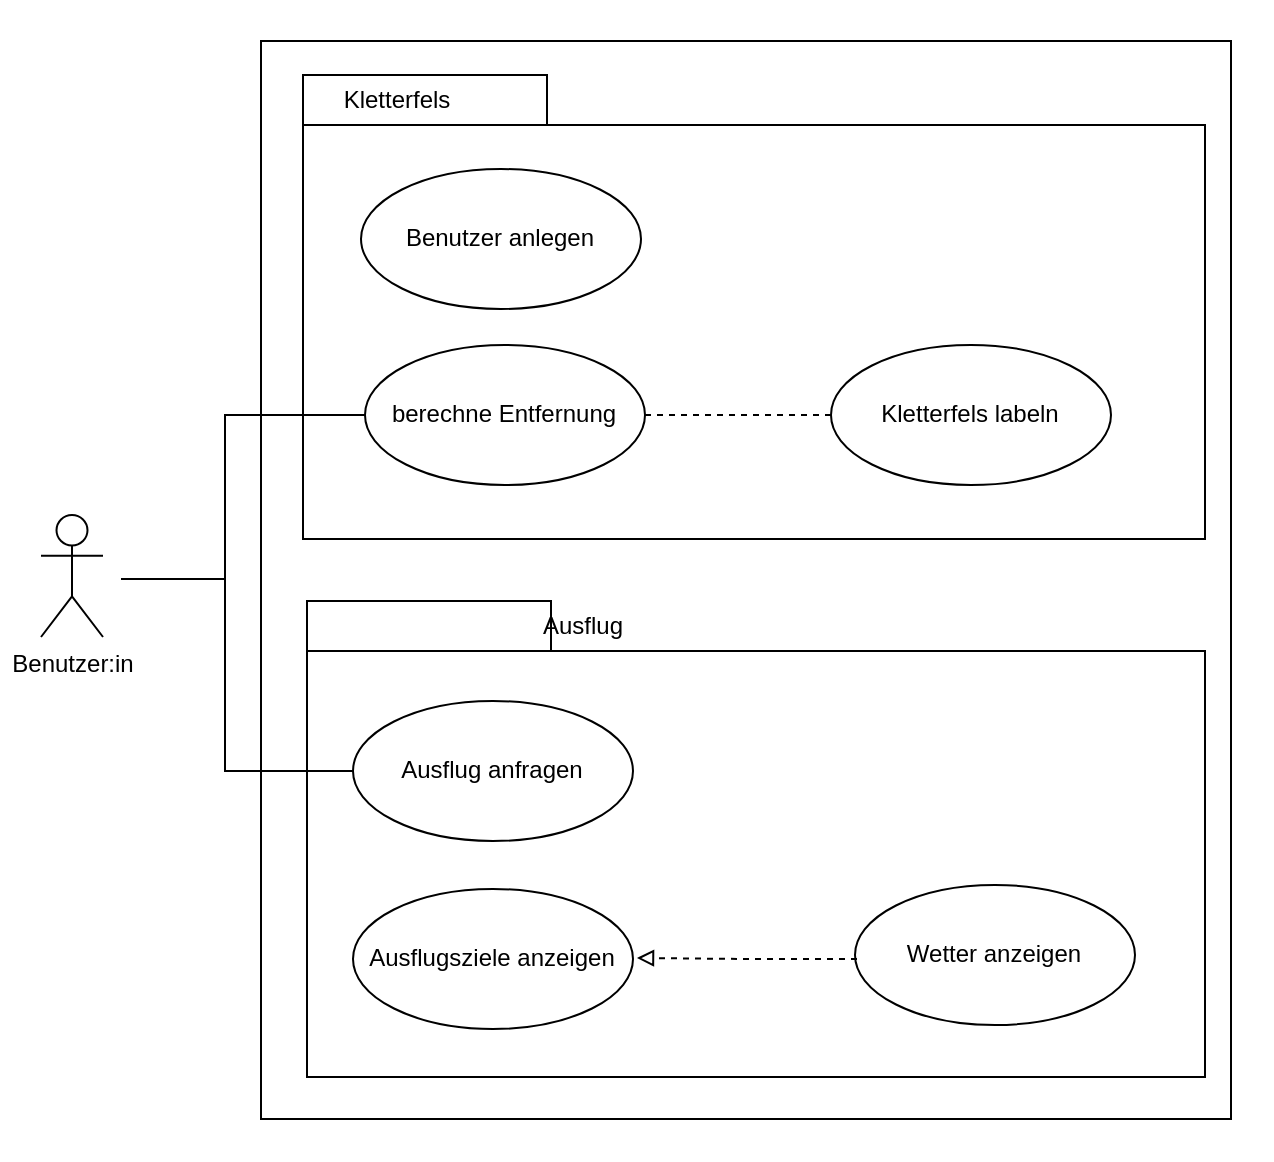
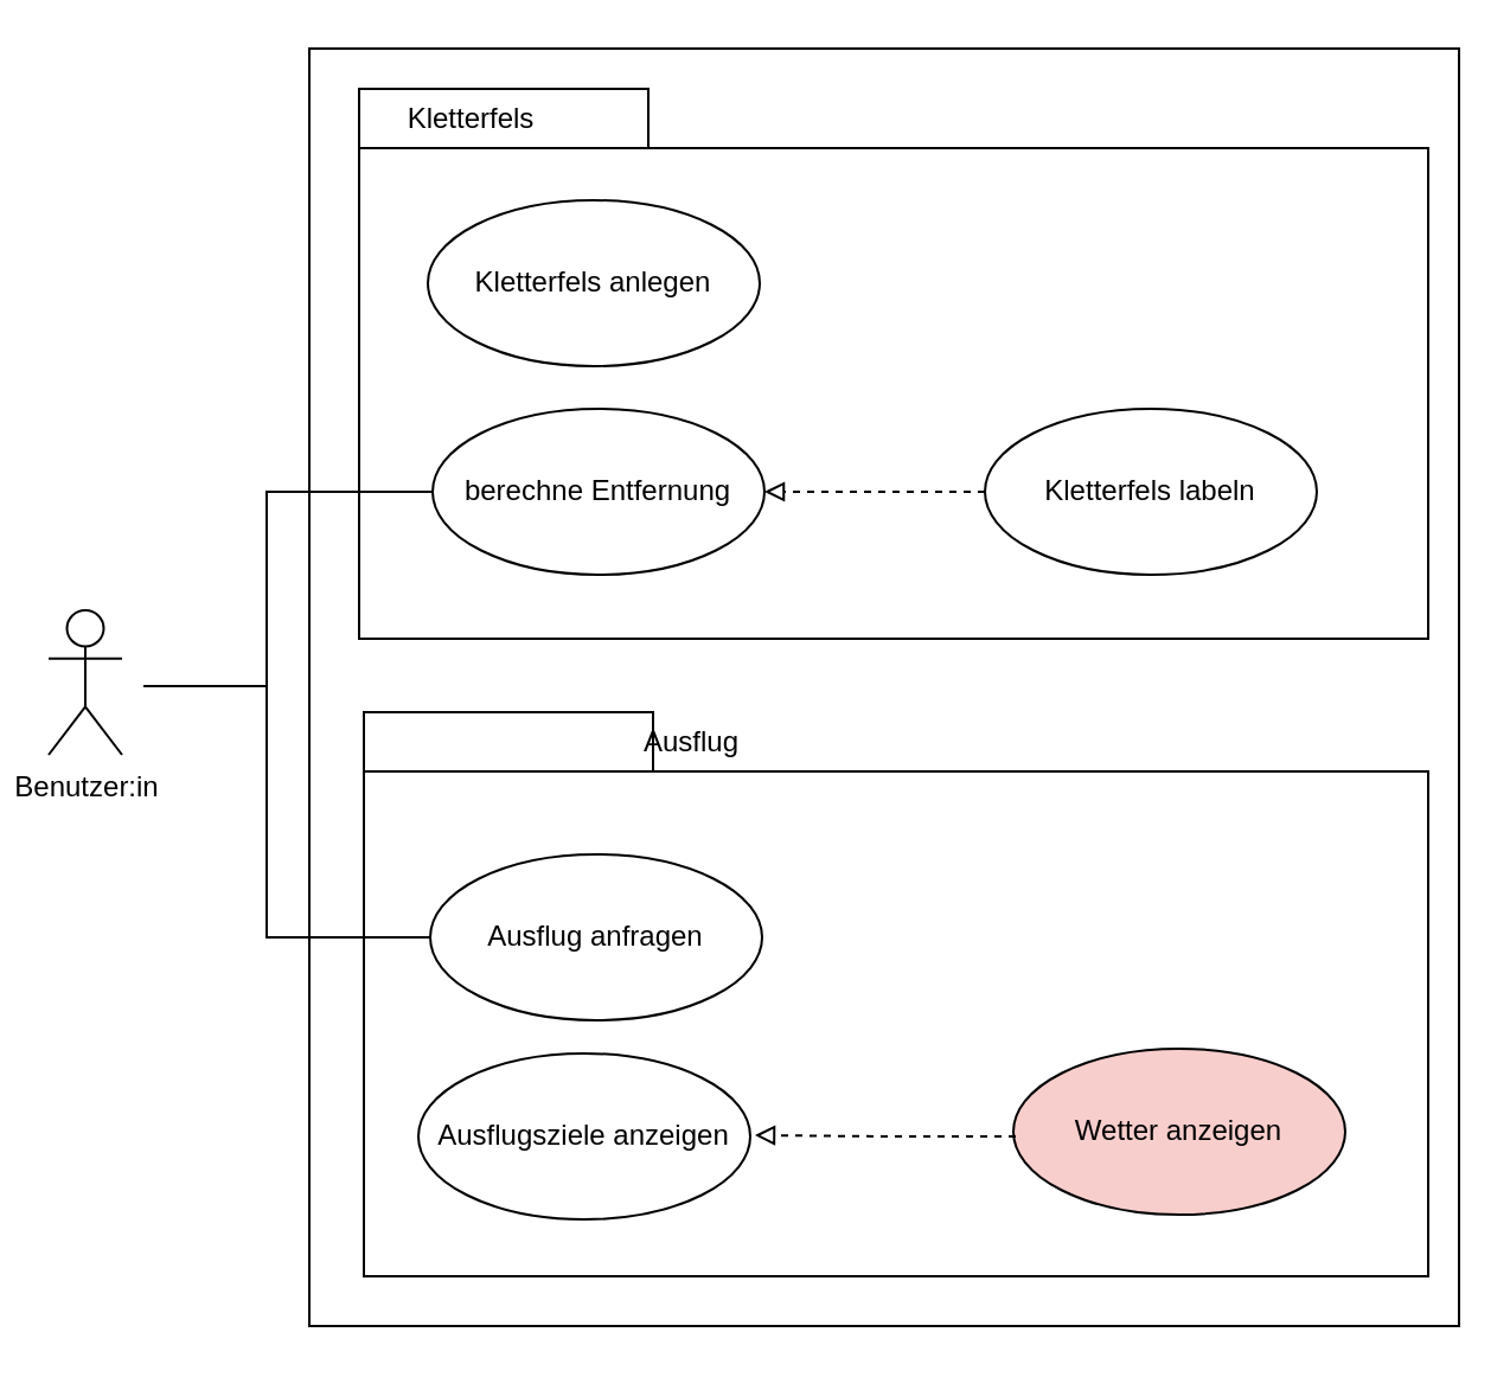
  <mxCell id="0" />
  <mxCell id="1" parent="0" />
  <mxCell id="2" value="" style="html=1;" parent="1" vertex="1"><mxGeometry x="130" y="20" width="485" height="539" as="geometry" /></mxCell>
  <mxCell id="3" value="" style="shape=folder;fontStyle=1;spacingTop=10;tabWidth=122;tabHeight=25;tabPosition=left;html=1;" parent="1" vertex="1"><mxGeometry x="151" y="37" width="451" height="232" as="geometry" /></mxCell>
  <mxCell id="4" value="Kletterfels" style="text;html=1;align=center;verticalAlign=middle;resizable=0;points=[];autosize=1;strokeColor=none;fillColor=none;" parent="1" vertex="1"><mxGeometry x="165" y="41" width="66" height="18" as="geometry" /></mxCell>
- <mxCell id="5" value="Benutzer anlegen" style="ellipse;whiteSpace=wrap;html=1;" parent="1" vertex="1"><mxGeometry x="180" y="84" width="140" height="70" as="geometry" /></mxCell>
+ <mxCell id="5" value="Kletterfels anlegen" style="ellipse;whiteSpace=wrap;html=1;" parent="1" vertex="1"><mxGeometry x="180" y="84" width="140" height="70" as="geometry" /></mxCell>
  <mxCell id="6" value="" style="shape=folder;fontStyle=1;spacingTop=10;tabWidth=122;tabHeight=25;tabPosition=left;html=1;" parent="1" vertex="1"><mxGeometry x="153" y="300" width="449" height="238" as="geometry" /></mxCell>
  <mxCell id="7" value="Ausflug" style="text;html=1;align=center;verticalAlign=middle;resizable=0;points=[];autosize=1;strokeColor=none;fillColor=none;" parent="1" vertex="1"><mxGeometry x="265" y="304" width="52" height="18" as="geometry" /></mxCell>
- <mxCell id="8" value="Ausflug anfragen" style="ellipse;whiteSpace=wrap;html=1;" parent="1" vertex="1"><mxGeometry x="176" y="350" width="140" height="70" as="geometry" /></mxCell>
+ <mxCell id="8" value="Ausflug anfragen" style="ellipse;whiteSpace=wrap;html=1;" parent="1" vertex="1"><mxGeometry x="181" y="360" width="140" height="70" as="geometry" /></mxCell>
  <mxCell id="9" value="" style="edgeStyle=elbowEdgeStyle;rounded=0;orthogonalLoop=1;jettySize=auto;html=1;endArrow=none;endFill=0;" parent="1" source="10" edge="1"><mxGeometry relative="1" as="geometry"><mxPoint x="60" y="289" as="targetPoint" /><Array as="points"><mxPoint x="112" y="248" /></Array></mxGeometry></mxCell>
  <mxCell id="10" value="berechne Entfernung" style="ellipse;whiteSpace=wrap;html=1;" parent="1" vertex="1"><mxGeometry x="182" y="172" width="140" height="70" as="geometry" /></mxCell>
- <mxCell id="11" value="" style="edgeStyle=orthogonalEdgeStyle;rounded=0;orthogonalLoop=1;jettySize=auto;html=1;dashed=1;endArrow=none;endFill=0;" parent="1" source="12" target="10" edge="1"><mxGeometry relative="1" as="geometry" /></mxCell>
+ <mxCell id="11" value="" style="edgeStyle=orthogonalEdgeStyle;rounded=0;orthogonalLoop=1;jettySize=auto;html=1;dashed=1;endArrow=block;endFill=0;" parent="1" source="12" target="10" edge="1"><mxGeometry relative="1" as="geometry" /></mxCell>
  <mxCell id="12" value="Kletterfels labeln" style="ellipse;whiteSpace=wrap;html=1;" parent="1" vertex="1"><mxGeometry x="415" y="172" width="140" height="70" as="geometry" /></mxCell>
  <mxCell id="13" value="Ausflugsziele anzeigen" style="ellipse;whiteSpace=wrap;html=1;" parent="1" vertex="1"><mxGeometry x="176" y="444" width="140" height="70" as="geometry" /></mxCell>
- <mxCell id="14" value="Wetter anzeigen" style="ellipse;whiteSpace=wrap;html=1;" parent="1" vertex="1"><mxGeometry x="427" y="442" width="140" height="70" as="geometry" /></mxCell>
+ <mxCell id="14" value="Wetter anzeigen" style="ellipse;whiteSpace=wrap;html=1;fillColor=#f8cecc;" parent="1" vertex="1"><mxGeometry x="427" y="442" width="140" height="70" as="geometry" /></mxCell>
  <mxCell id="15" value="" style="edgeStyle=orthogonalEdgeStyle;rounded=0;orthogonalLoop=1;jettySize=auto;html=1;dashed=1;endArrow=block;endFill=0;" parent="1" edge="1"><mxGeometry relative="1" as="geometry"><mxPoint x="428" y="479" as="sourcePoint" /><mxPoint x="318" y="478.5" as="targetPoint" /><Array as="points"><mxPoint x="373" y="479" /></Array></mxGeometry></mxCell>
  <mxCell id="16" value="" style="edgeStyle=elbowEdgeStyle;rounded=0;orthogonalLoop=1;jettySize=auto;html=1;endArrow=none;endFill=0;entryX=0;entryY=0.5;entryDx=0;entryDy=0;startArrow=none;" parent="1" target="8" edge="1"><mxGeometry relative="1" as="geometry"><mxPoint x="60" y="289" as="sourcePoint" /><Array as="points"><mxPoint x="112" y="330" /></Array></mxGeometry></mxCell>
  <mxCell id="17" value="Benutzer:in" style="shape=umlActor;verticalLabelPosition=bottom;verticalAlign=top;html=1;" parent="1" vertex="1"><mxGeometry x="20" y="257" width="31" height="61" as="geometry" /></mxCell>
